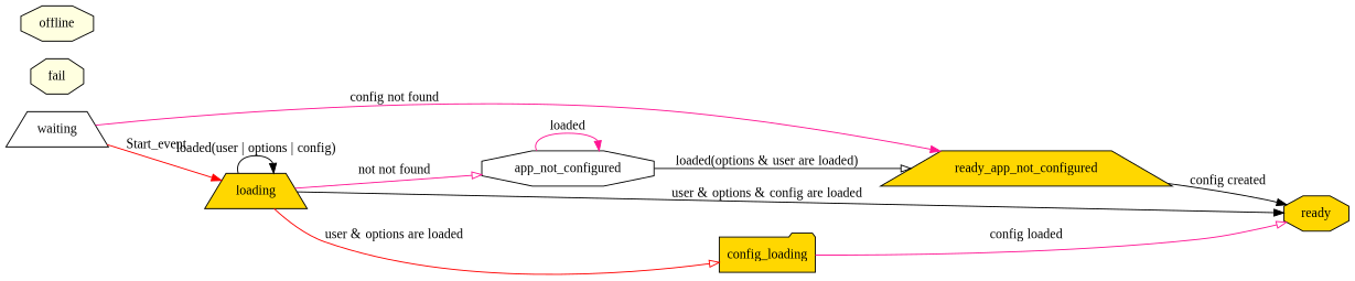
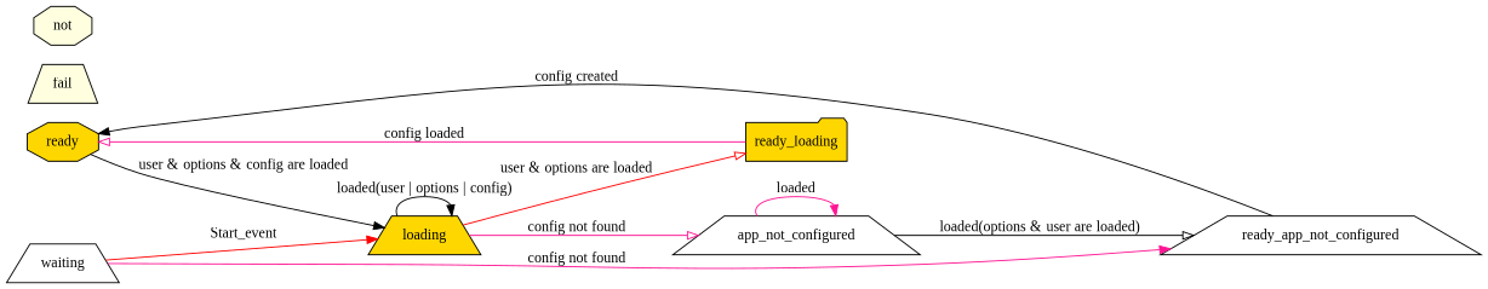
  digraph {
    fontname="Liberation Serif"
    rankdir=LR
    node [color=black fillcolor=gold fontname="Liberation Serif" shape=octagon style=filled]
    edge [arrowhead=normal color=black fontname="Liberation Serif"]
    ready
-   ready_app_not_configured [shape=trapezium]
-   fail [fillcolor=lightyellow]
-   offline [fillcolor=lightyellow]
+   ready_app_not_configured [fillcolor=white shape=trapezium]
+   fail [fillcolor=lightyellow shape=trapezium]
+   offline [fillcolor=lightyellow label=not]
    waiting [fillcolor=white shape=trapezium]
    loading [shape=trapezium]
-   config_loading [shape=folder]
-   app_not_configured [fillcolor=white]
+   config_loading [shape=folder label=ready_loading]
+   app_not_configured [fillcolor=white shape=trapezium]
    ready_app_not_configured -> ready [label="config created"]
    waiting -> ready_app_not_configured [color=deeppink label="config not found"]
    waiting -> loading [color=red label=Start_event]
-   loading -> ready [label="user & options & config are loaded"]
+   ready -> loading [label="user & options & config are loaded"]
    loading -> loading [label="loaded(user | options | config)"]
    loading -> config_loading [arrowhead=onormal color=red label="user & options are loaded"]
-   loading -> app_not_configured [arrowhead=onormal color=deeppink label="not not found"]
+   loading -> app_not_configured [arrowhead=onormal color=deeppink label="config not found"]
    config_loading -> ready [arrowhead=onormal color=deeppink label="config loaded"]
    app_not_configured -> ready_app_not_configured [arrowhead=onormal label="loaded(options & user are loaded)"]
    app_not_configured -> app_not_configured [color=deeppink label=loaded]
  }
